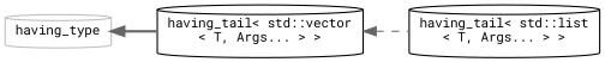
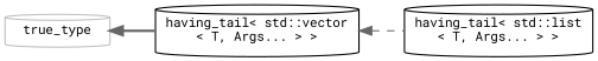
  digraph {
    fontname="Roboto Mono"
    rankdir=LR
    node [color=black fillcolor=white fontname="Roboto Mono" fontsize=10 shape=cylinder style=filled]
    edge [color=gray40 dir=back fontname="Roboto Mono" fontsize=10 labelfontname=Helvetica labelfontsize=10]
-   n1 [color=grey75 height=0.2 label=having_type width=0.4]
+   n1 [color=grey75 height=0.2 label=true_type width=0.4]
    n2 [height=0.2 label="having_tail\< std::vector\l\< T, Args... \> \>" width=0.4]
    n3 [height=0.2 label="having_tail\< std::list\l\< T, Args... \> \>" width=0.4]
    n1 -> n2 [style=bold]
    n2 -> n3 [style=dashed]
  }
